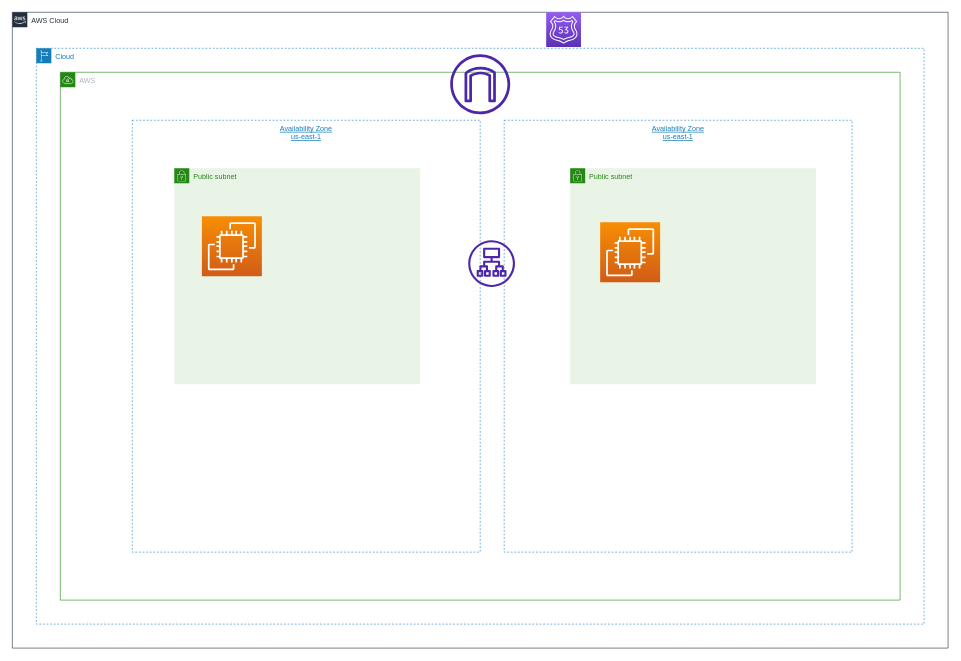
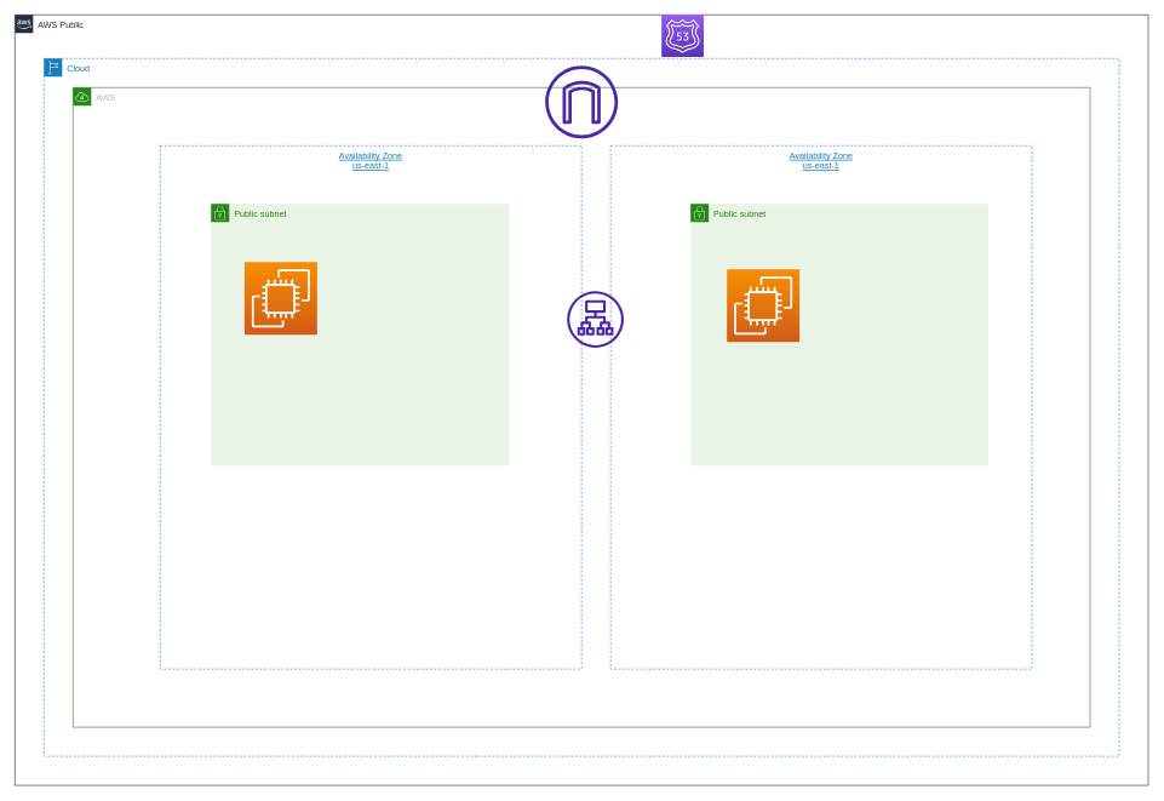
  <mxCell id="0" />
  <mxCell id="1" parent="0" />
- <mxCell id="2" value="AWS Cloud" style="points=[[0,0],[0.25,0],[0.5,0],[0.75,0],[1,0],[1,0.25],[1,0.5],[1,0.75],[1,1],[0.75,1],[0.5,1],[0.25,1],[0,1],[0,0.75],[0,0.5],[0,0.25]];outlineConnect=0;gradientColor=none;html=1;whiteSpace=wrap;fontSize=12;fontStyle=0;container=1;pointerEvents=0;collapsible=0;recursiveResize=0;shape=mxgraph.aws4.group;grIcon=mxgraph.aws4.group_aws_cloud_alt;strokeColor=#232F3E;fillColor=none;verticalAlign=top;align=left;spacingLeft=30;fontColor=#232F3E;dashed=0;" vertex="1" parent="1"><mxGeometry x="20" y="20" width="1560" height="1060" as="geometry" /></mxCell>
+ <mxCell id="2" value="AWS Public" style="points=[[0,0],[0.25,0],[0.5,0],[0.75,0],[1,0],[1,0.25],[1,0.5],[1,0.75],[1,1],[0.75,1],[0.5,1],[0.25,1],[0,1],[0,0.75],[0,0.5],[0,0.25]];outlineConnect=0;gradientColor=none;html=1;whiteSpace=wrap;fontSize=12;fontStyle=0;container=1;pointerEvents=0;collapsible=0;recursiveResize=0;shape=mxgraph.aws4.group;grIcon=mxgraph.aws4.group_aws_cloud_alt;strokeColor=#232F3E;fillColor=none;verticalAlign=top;align=left;spacingLeft=30;fontColor=#232F3E;dashed=0;" vertex="1" parent="1"><mxGeometry x="20" y="20" width="1560" height="1060" as="geometry" /></mxCell>
  <mxCell id="3" value="" style="sketch=0;points=[[0,0,0],[0.25,0,0],[0.5,0,0],[0.75,0,0],[1,0,0],[0,1,0],[0.25,1,0],[0.5,1,0],[0.75,1,0],[1,1,0],[0,0.25,0],[0,0.5,0],[0,0.75,0],[1,0.25,0],[1,0.5,0],[1,0.75,0]];outlineConnect=0;fontColor=#232F3E;gradientColor=#945DF2;gradientDirection=north;fillColor=#5A30B5;strokeColor=#ffffff;dashed=0;verticalLabelPosition=bottom;verticalAlign=top;align=center;html=1;fontSize=12;fontStyle=0;aspect=fixed;shape=mxgraph.aws4.resourceIcon;resIcon=mxgraph.aws4.route_53;" vertex="1" parent="2"><mxGeometry x="890" width="58" height="58" as="geometry" /></mxCell>
  <mxCell id="4" value="Cloud" style="points=[[0,0],[0.25,0],[0.5,0],[0.75,0],[1,0],[1,0.25],[1,0.5],[1,0.75],[1,1],[0.75,1],[0.5,1],[0.25,1],[0,1],[0,0.75],[0,0.5],[0,0.25]];outlineConnect=0;gradientColor=none;html=1;whiteSpace=wrap;fontSize=12;fontStyle=0;container=1;pointerEvents=0;collapsible=0;recursiveResize=0;shape=mxgraph.aws4.group;grIcon=mxgraph.aws4.group_region;strokeColor=#147EBA;fillColor=none;verticalAlign=top;align=left;spacingLeft=30;fontColor=#147EBA;dashed=1;" vertex="1" parent="1"><mxGeometry x="60" y="80" width="1480" height="960" as="geometry" /></mxCell>
  <mxCell id="5" value="AWS" style="points=[[0,0],[0.25,0],[0.5,0],[0.75,0],[1,0],[1,0.25],[1,0.5],[1,0.75],[1,1],[0.75,1],[0.5,1],[0.25,1],[0,1],[0,0.75],[0,0.5],[0,0.25]];outlineConnect=0;gradientColor=none;html=1;whiteSpace=wrap;fontSize=12;fontStyle=0;container=1;pointerEvents=0;collapsible=0;recursiveResize=0;shape=mxgraph.aws4.group;grIcon=mxgraph.aws4.group_vpc;strokeColor=#248814;fillColor=none;verticalAlign=top;align=left;spacingLeft=30;fontColor=#AAB7B8;dashed=0;" vertex="1" parent="4"><mxGeometry x="40" y="40" width="1400" height="880" as="geometry" /></mxCell>
  <mxCell id="6" value="Availability Zone&#10;us-east-1" style="fillColor=none;strokeColor=#147EBA;dashed=1;verticalAlign=top;fontStyle=4;fontColor=#147EBA;" vertex="1" parent="5"><mxGeometry x="120" y="80" width="580" height="720" as="geometry" /></mxCell>
  <mxCell id="7" value="Public subnet" style="points=[[0,0],[0.25,0],[0.5,0],[0.75,0],[1,0],[1,0.25],[1,0.5],[1,0.75],[1,1],[0.75,1],[0.5,1],[0.25,1],[0,1],[0,0.75],[0,0.5],[0,0.25]];outlineConnect=0;gradientColor=none;html=1;whiteSpace=wrap;fontSize=12;fontStyle=0;container=1;pointerEvents=0;collapsible=0;recursiveResize=0;shape=mxgraph.aws4.group;grIcon=mxgraph.aws4.group_security_group;grStroke=0;strokeColor=#248814;fillColor=#E9F3E6;verticalAlign=top;align=left;spacingLeft=30;fontColor=#248814;dashed=0;" vertex="1" parent="5"><mxGeometry x="190" y="160" width="410" height="360" as="geometry" /></mxCell>
  <mxCell id="8" value="" style="sketch=0;points=[[0,0,0],[0.25,0,0],[0.5,0,0],[0.75,0,0],[1,0,0],[0,1,0],[0.25,1,0],[0.5,1,0],[0.75,1,0],[1,1,0],[0,0.25,0],[0,0.5,0],[0,0.75,0],[1,0.25,0],[1,0.5,0],[1,0.75,0]];outlineConnect=0;fontColor=#232F3E;gradientColor=#F78E04;gradientDirection=north;fillColor=#D05C17;strokeColor=#ffffff;dashed=0;verticalLabelPosition=bottom;verticalAlign=top;align=center;html=1;fontSize=12;fontStyle=0;aspect=fixed;shape=mxgraph.aws4.resourceIcon;resIcon=mxgraph.aws4.ec2;" vertex="1" parent="5"><mxGeometry x="236" y="240" width="100" height="100" as="geometry" /></mxCell>
  <mxCell id="9" value="" style="sketch=0;outlineConnect=0;fontColor=#232F3E;gradientColor=none;fillColor=#4D27AA;strokeColor=none;dashed=0;verticalLabelPosition=bottom;verticalAlign=top;align=center;html=1;fontSize=12;fontStyle=0;aspect=fixed;pointerEvents=1;shape=mxgraph.aws4.internet_gateway;" vertex="1" parent="5"><mxGeometry x="650" y="-30" width="100" height="100" as="geometry" /></mxCell>
  <mxCell id="10" value="Availability Zone&#10;us-east-1" style="fillColor=none;strokeColor=#147EBA;dashed=1;verticalAlign=top;fontStyle=4;fontColor=#147EBA;" vertex="1" parent="5"><mxGeometry x="740" y="80" width="580" height="720" as="geometry" /></mxCell>
  <mxCell id="11" value="Public subnet" style="points=[[0,0],[0.25,0],[0.5,0],[0.75,0],[1,0],[1,0.25],[1,0.5],[1,0.75],[1,1],[0.75,1],[0.5,1],[0.25,1],[0,1],[0,0.75],[0,0.5],[0,0.25]];outlineConnect=0;gradientColor=none;html=1;whiteSpace=wrap;fontSize=12;fontStyle=0;container=1;pointerEvents=0;collapsible=0;recursiveResize=0;shape=mxgraph.aws4.group;grIcon=mxgraph.aws4.group_security_group;grStroke=0;strokeColor=#248814;fillColor=#E9F3E6;verticalAlign=top;align=left;spacingLeft=30;fontColor=#248814;dashed=0;" vertex="1" parent="5"><mxGeometry x="850" y="160" width="410" height="360" as="geometry" /></mxCell>
  <mxCell id="12" value="" style="sketch=0;points=[[0,0,0],[0.25,0,0],[0.5,0,0],[0.75,0,0],[1,0,0],[0,1,0],[0.25,1,0],[0.5,1,0],[0.75,1,0],[1,1,0],[0,0.25,0],[0,0.5,0],[0,0.75,0],[1,0.25,0],[1,0.5,0],[1,0.75,0]];outlineConnect=0;fontColor=#232F3E;gradientColor=#F78E04;gradientDirection=north;fillColor=#D05C17;strokeColor=#ffffff;dashed=0;verticalLabelPosition=bottom;verticalAlign=top;align=center;html=1;fontSize=12;fontStyle=0;aspect=fixed;shape=mxgraph.aws4.resourceIcon;resIcon=mxgraph.aws4.ec2;" vertex="1" parent="5"><mxGeometry x="900" y="250" width="100" height="100" as="geometry" /></mxCell>
  <mxCell id="13" value="" style="sketch=0;outlineConnect=0;fontColor=#232F3E;gradientColor=none;fillColor=#4D27AA;strokeColor=none;dashed=0;verticalLabelPosition=bottom;verticalAlign=top;align=center;html=1;fontSize=12;fontStyle=0;aspect=fixed;pointerEvents=1;shape=mxgraph.aws4.application_load_balancer;" vertex="1" parent="5"><mxGeometry x="680" y="280" width="78" height="78" as="geometry" /></mxCell>
